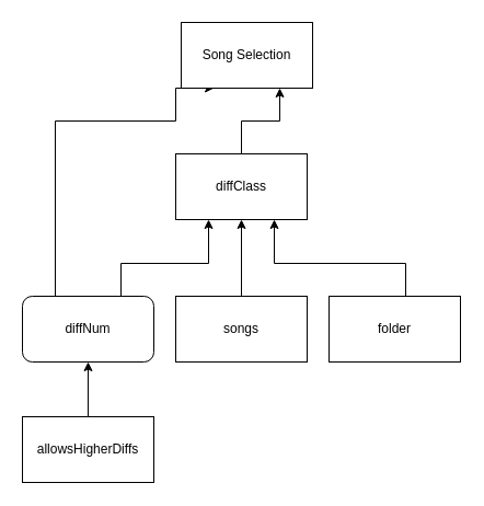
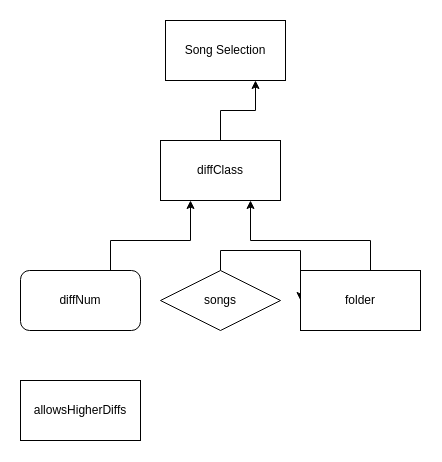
  <mxCell id="0" />
  <mxCell id="1" parent="0" />
- <mxCell id="2" style="edgeStyle=orthogonalEdgeStyle;rounded=0;orthogonalLoop=1;jettySize=auto;html=1;exitX=0.25;exitY=0;exitDx=0;exitDy=0;entryX=0.25;entryY=1;entryDx=0;entryDy=0;" edge="1" parent="1" source="4" target="7"><mxGeometry relative="1" as="geometry"><Array as="points"><mxPoint x="50" y="110" /><mxPoint x="160" y="110" /></Array></mxGeometry></mxCell>
  <mxCell id="3" style="edgeStyle=orthogonalEdgeStyle;rounded=0;orthogonalLoop=1;jettySize=auto;html=1;entryX=0.25;entryY=1;entryDx=0;entryDy=0;exitX=0.75;exitY=0;exitDx=0;exitDy=0;" edge="1" parent="1" source="4" target="9"><mxGeometry relative="1" as="geometry"><Array as="points"><mxPoint x="110" y="240" /><mxPoint x="190" y="240" /></Array></mxGeometry></mxCell>
  <mxCell id="4" value="diffNum" style="whiteSpace=wrap;html=1;rounded=1;" vertex="1" parent="1"><mxGeometry x="20" y="270" width="120" height="60" as="geometry" /></mxCell>
- <mxCell id="5" style="edgeStyle=orthogonalEdgeStyle;rounded=0;orthogonalLoop=1;jettySize=auto;html=1;entryX=0.5;entryY=1;entryDx=0;entryDy=0;" edge="1" parent="1" source="6" target="4"><mxGeometry relative="1" as="geometry" /></mxCell>
  <mxCell id="6" value="allowsHigherDiffs" style="rounded=0;whiteSpace=wrap;html=1;" vertex="1" parent="1"><mxGeometry x="20" y="380" width="120" height="60" as="geometry" /></mxCell>
  <mxCell id="7" value="Song Selection" style="rounded=0;whiteSpace=wrap;html=1;" vertex="1" parent="1"><mxGeometry x="165" y="20" width="120" height="60" as="geometry" /></mxCell>
  <mxCell id="8" style="edgeStyle=orthogonalEdgeStyle;rounded=0;orthogonalLoop=1;jettySize=auto;html=1;entryX=0.75;entryY=1;entryDx=0;entryDy=0;exitX=0.5;exitY=0;exitDx=0;exitDy=0;" edge="1" parent="1" source="9" target="7"><mxGeometry relative="1" as="geometry" /></mxCell>
  <mxCell id="9" value="diffClass" style="rounded=0;whiteSpace=wrap;html=1;" vertex="1" parent="1"><mxGeometry x="160" y="140" width="120" height="60" as="geometry" /></mxCell>
- <mxCell id="10" style="edgeStyle=orthogonalEdgeStyle;rounded=0;orthogonalLoop=1;jettySize=auto;html=1;exitX=0.5;exitY=0;exitDx=0;exitDy=0;entryX=0.5;entryY=1;entryDx=0;entryDy=0;" edge="1" parent="1" source="11" target="9"><mxGeometry relative="1" as="geometry" /></mxCell>
- <mxCell id="11" value="songs" style="rounded=0;whiteSpace=wrap;html=1;" vertex="1" parent="1"><mxGeometry x="160" y="270" width="120" height="60" as="geometry" /></mxCell>
+ <mxCell id="10" style="edgeStyle=orthogonalEdgeStyle;rounded=0;orthogonalLoop=1;jettySize=auto;html=1;exitX=0.5;exitY=0;exitDx=0;exitDy=0;" edge="1" parent="1" source="11" target="13"><mxGeometry relative="1" as="geometry" /></mxCell>
+ <mxCell id="11" value="songs" style="rhombus;whiteSpace=wrap;html=1;" vertex="1" parent="1"><mxGeometry x="160" y="270" width="120" height="60" as="geometry" /></mxCell>
  <mxCell id="12" style="edgeStyle=orthogonalEdgeStyle;rounded=0;orthogonalLoop=1;jettySize=auto;html=1;entryX=0.75;entryY=1;entryDx=0;entryDy=0;" edge="1" parent="1" source="13" target="9"><mxGeometry relative="1" as="geometry"><Array as="points"><mxPoint x="370" y="240" /><mxPoint x="250" y="240" /></Array></mxGeometry></mxCell>
  <mxCell id="13" value="folder" style="rounded=0;whiteSpace=wrap;html=1;" vertex="1" parent="1"><mxGeometry x="300" y="270" width="120" height="60" as="geometry" /></mxCell>
